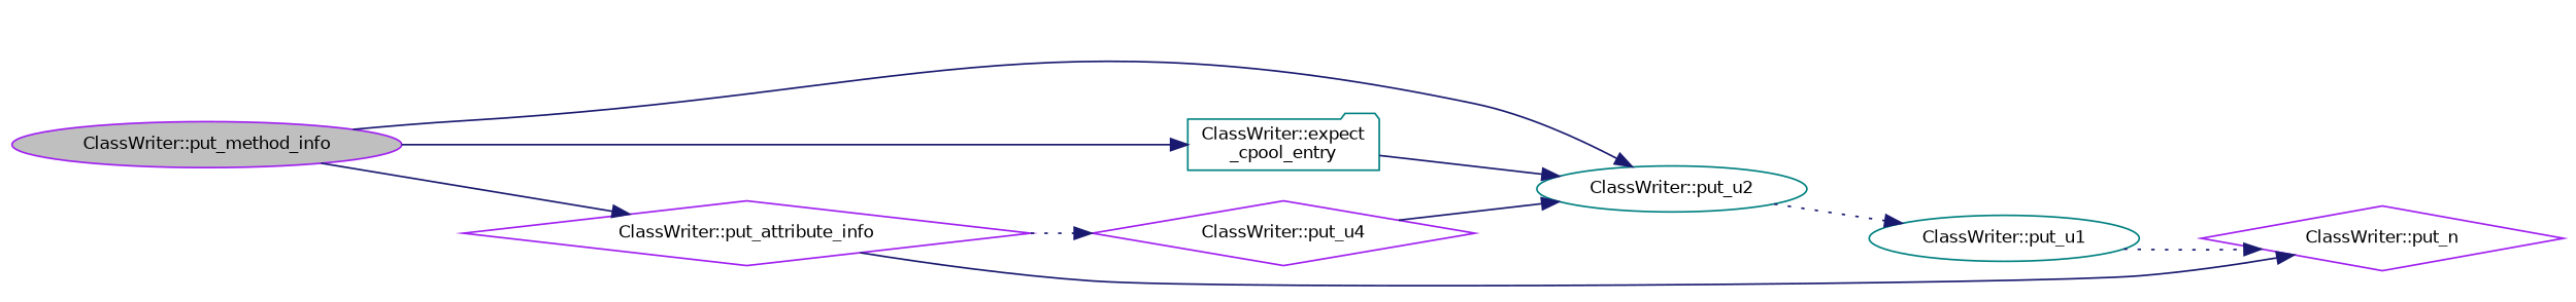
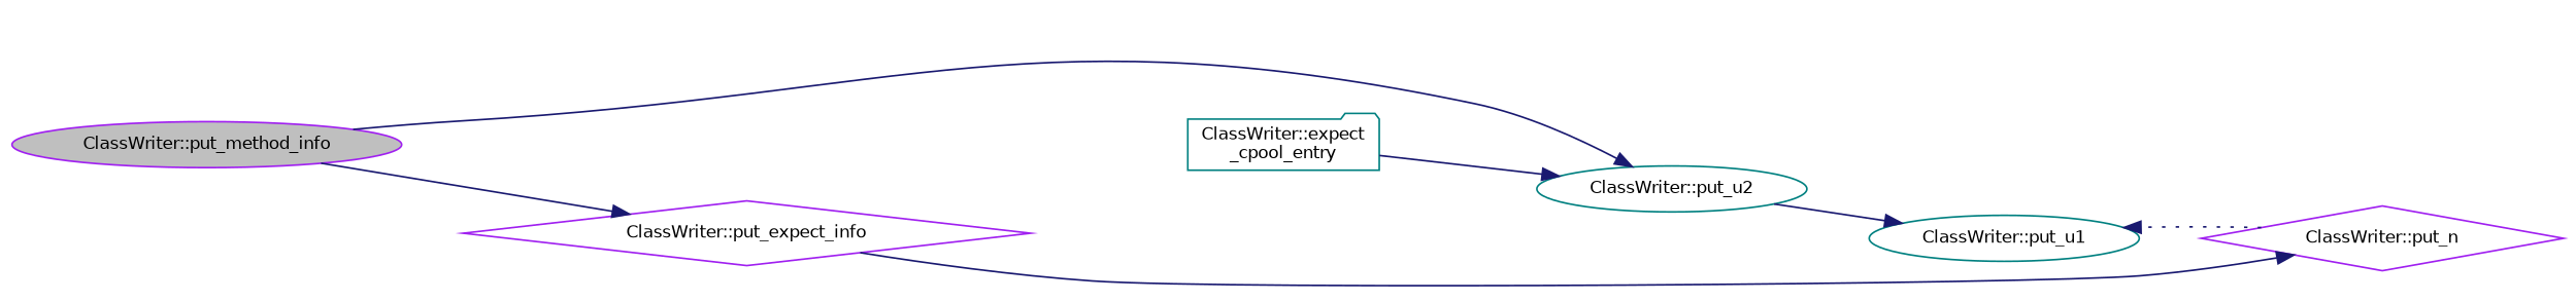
  digraph {
    rankdir=LR
    node [color=purple fontname=Helvetica fontsize=10 shape=ellipse]
    edge [color=midnightblue fontname=Helvetica fontsize=10 labelfontname=Helvetica labelfontsize=10 style=solid]
    n1 [fillcolor=grey75 fontcolor=black height=0.2 label="ClassWriter::put_method_info" style=filled width=0.4]
    n2 [color=teal height=0.2 label="ClassWriter::put_u2" width=0.4]
    n3 [color=teal height=0.2 label="ClassWriter::expect\l_cpool_entry" shape=folder width=0.4]
-   n4 [height=0.2 label="ClassWriter::put_attribute_info" shape=diamond width=0.4]
+   n4 [height=0.2 label="ClassWriter::put_expect_info" shape=diamond width=0.4]
    n5 [color=teal height=0.2 label="ClassWriter::put_u1" width=0.4]
-   n6 [height=0.2 label="ClassWriter::put_u4" shape=diamond width=0.4]
    n7 [height=0.2 label="ClassWriter::put_n" shape=diamond width=0.4]
    n1 -> n2
-   n1 -> n3
    n1 -> n4
-   n2 -> n5 [style=dotted]
+   n2 -> n5
    n3 -> n2
-   n4 -> n6 [style=dotted]
    n4 -> n7
-   n6 -> n2
-   n5 -> n7 [style=dotted]
+   n7 -> n5 [style=dotted]
  }
